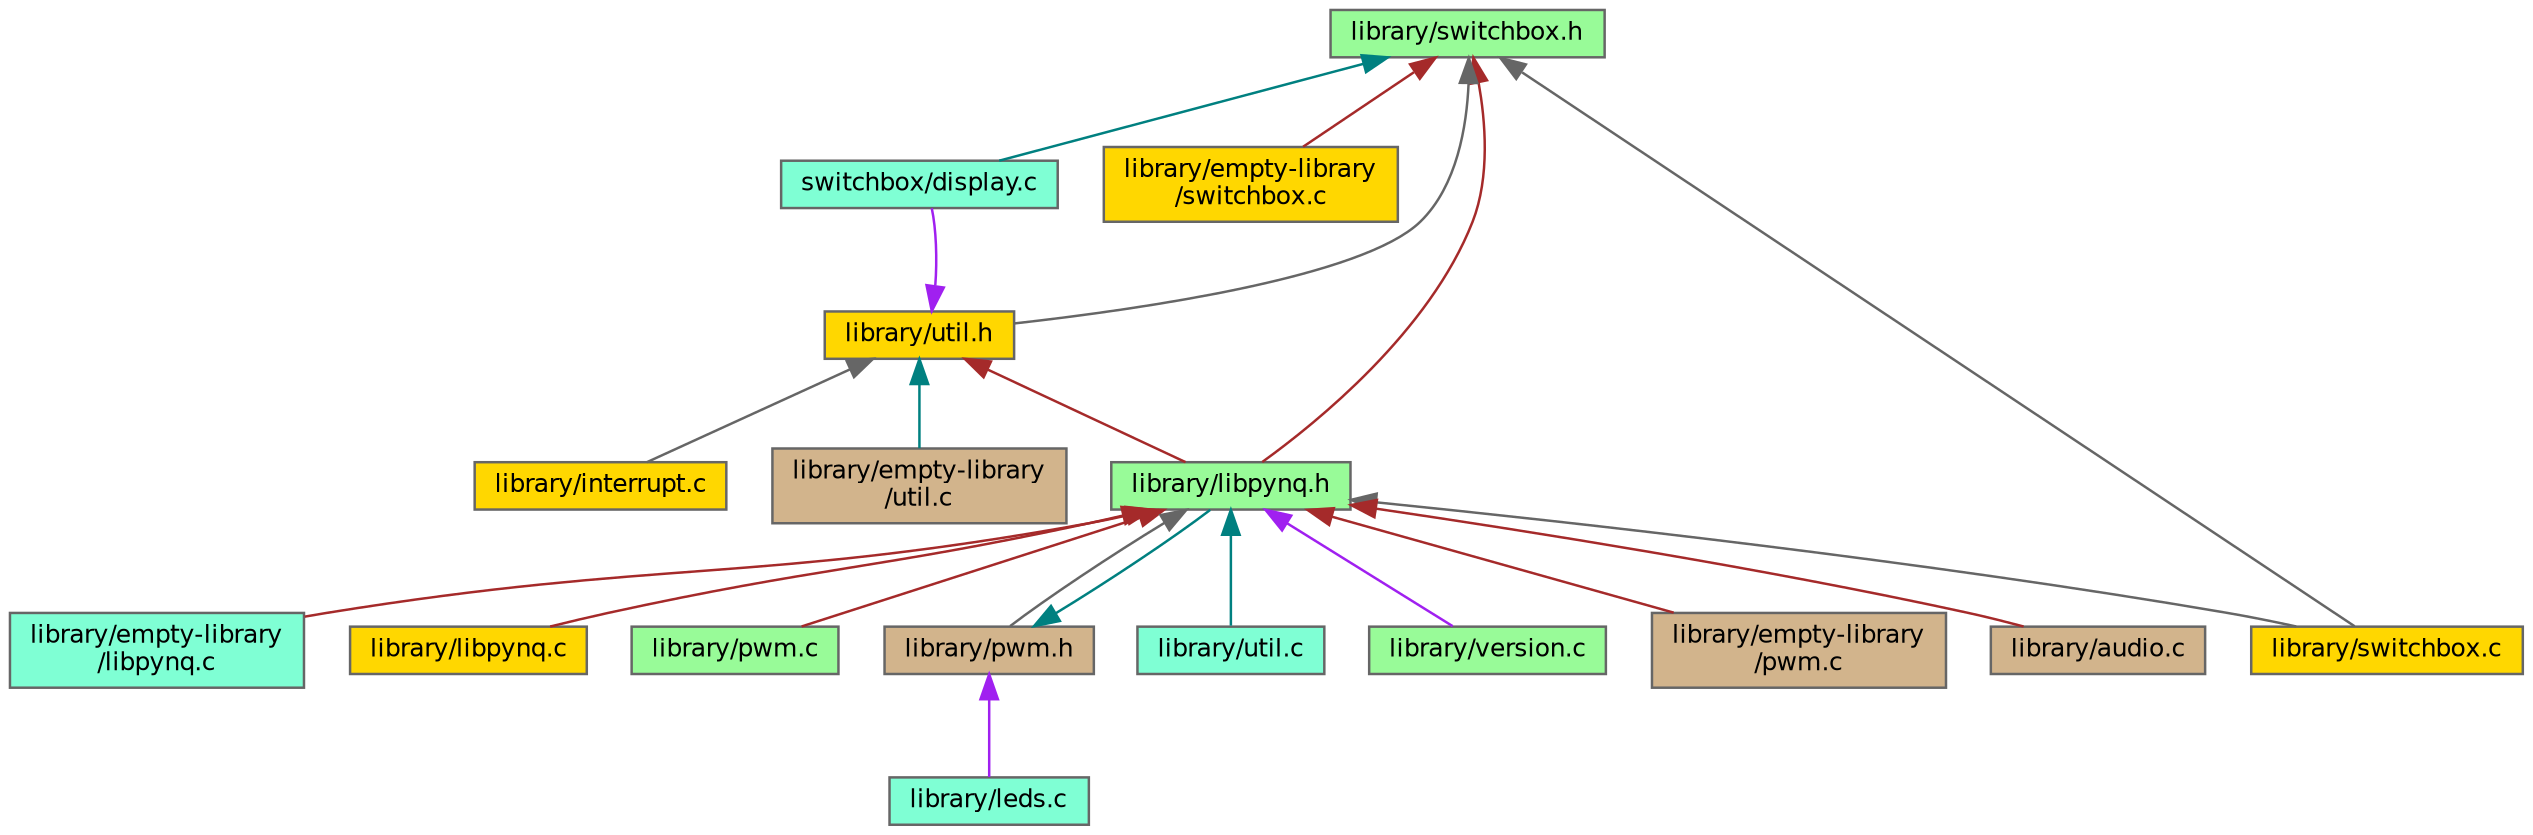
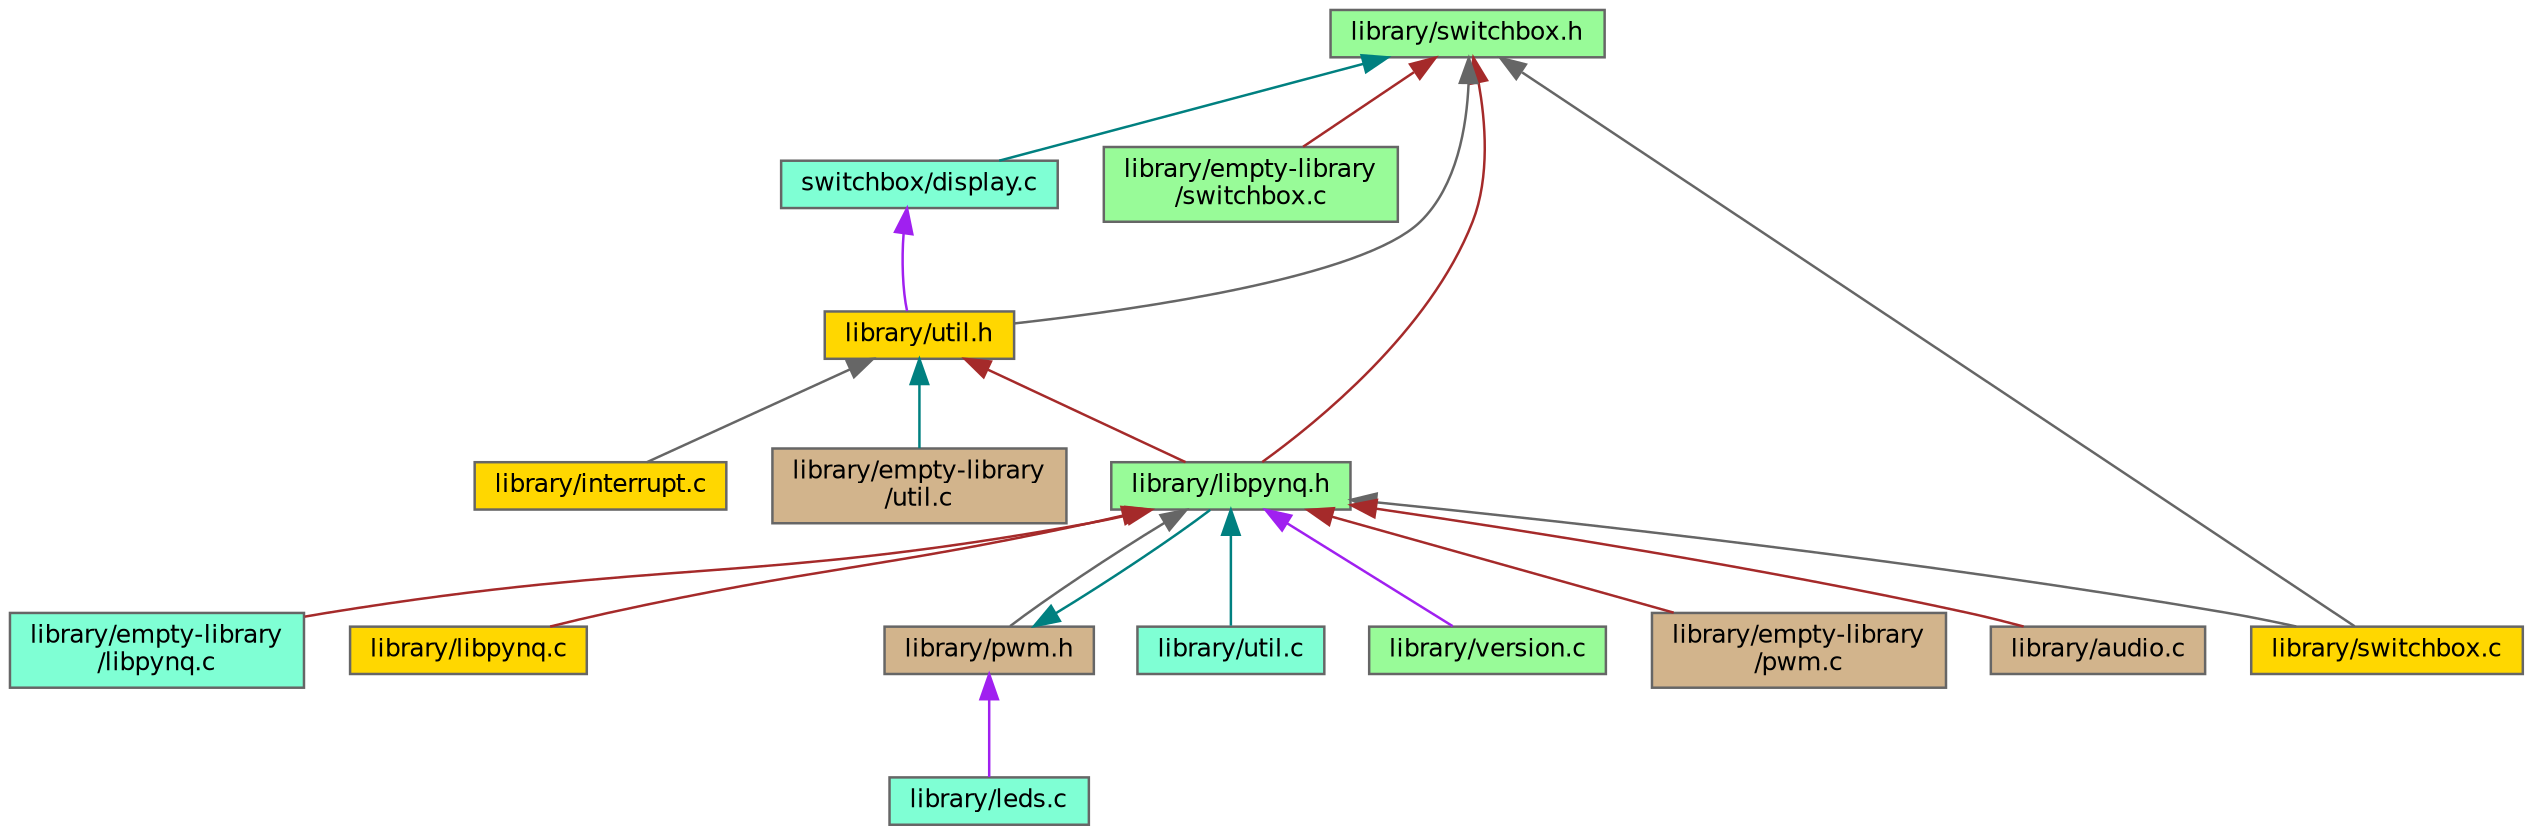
  digraph {
    node [color=grey40 fillcolor=palegreen fontname=Helvetica fontsize=10 shape=box style=filled]
    edge [color=brown dir=back fontname=Helvetica fontsize=10 labelfontname=Helvetica labelfontsize=10 style=solid]
    n1 [color=gray40 fontcolor=black height=0.2 label="library/switchbox.h" width=0.4]
    n2 [fillcolor=aquamarine height=0.2 label="switchbox/display.c" width=0.4]
-   n3 [fillcolor=gold height=0.2 label="library/empty-library\l/switchbox.c" width=0.4]
+   n3 [height=0.2 label="library/empty-library\l/switchbox.c" width=0.4]
    n4 [height=0.2 label="library/libpynq.h" width=0.4]
    n5 [fillcolor=gold height=0.2 label="library/switchbox.c" width=0.4]
    n6 [fillcolor=gold height=0.2 label="library/util.h" width=0.4]
    n7 [fillcolor=tan height=0.2 label="library/audio.c" width=0.4]
    n8 [fillcolor=aquamarine height=0.2 label="library/empty-library\l/libpynq.c" width=0.4]
    n9 [fillcolor=gold height=0.2 label="library/libpynq.c" width=0.4]
-   n10 [height=0.2 label="library/pwm.c" width=0.4]
    n11 [fillcolor=tan height=0.2 label="library/pwm.h" width=0.4]
    n12 [fillcolor=aquamarine height=0.2 label="library/util.c" width=0.4]
    n13 [height=0.2 label="library/version.c" width=0.4]
    n14 [fillcolor=tan height=0.2 label="library/empty-library\l/pwm.c" width=0.4]
    n15 [fillcolor=tan height=0.2 label="library/empty-library\l/util.c" width=0.4]
    n16 [fillcolor=gold height=0.2 label="library/interrupt.c" width=0.4]
    n17 [fillcolor=aquamarine height=0.2 label="library/leds.c" width=0.4]
    n1 -> n2 [color=teal]
    n1 -> n3
    n1 -> n4
    n1 -> n5 [color=gray40]
    n1 -> n6 [color=gray40]
    n4 -> n5 [color=gray40]
    n4 -> n7
    n4 -> n8
    n4 -> n9
-   n4 -> n10
    n4 -> n11 [color=gray40]
    n4 -> n12 [color=teal]
    n4 -> n13 [color=purple]
    n4 -> n14
-   n6 -> n2 [color=purple]
+   n2 -> n6 [color=purple]
    n6 -> n4
    n6 -> n15 [color=teal]
    n6 -> n16 [color=gray40]
    n11 -> n4 [color=teal]
    n11 -> n17 [color=purple]
  }
